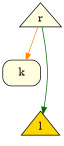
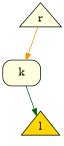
  digraph {
    node [fillcolor=lightyellow shape=triangle style=filled]
    n1 [label=k shape=Mrecord]
    l [fillcolor=gold]
    r
-   r -> l [color=darkgreen]
+   n1 -> l [color=darkgreen]
    r -> n1 [color=darkorange]
  }
